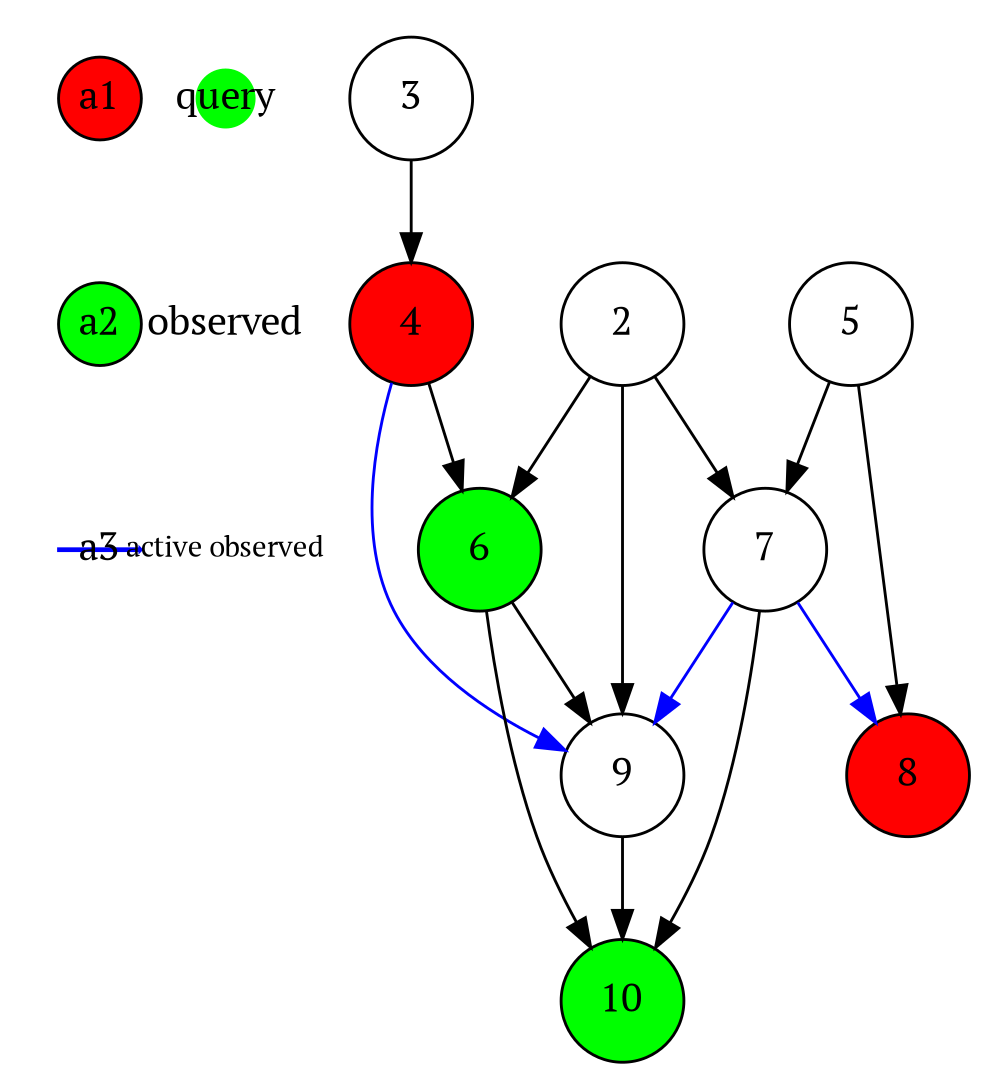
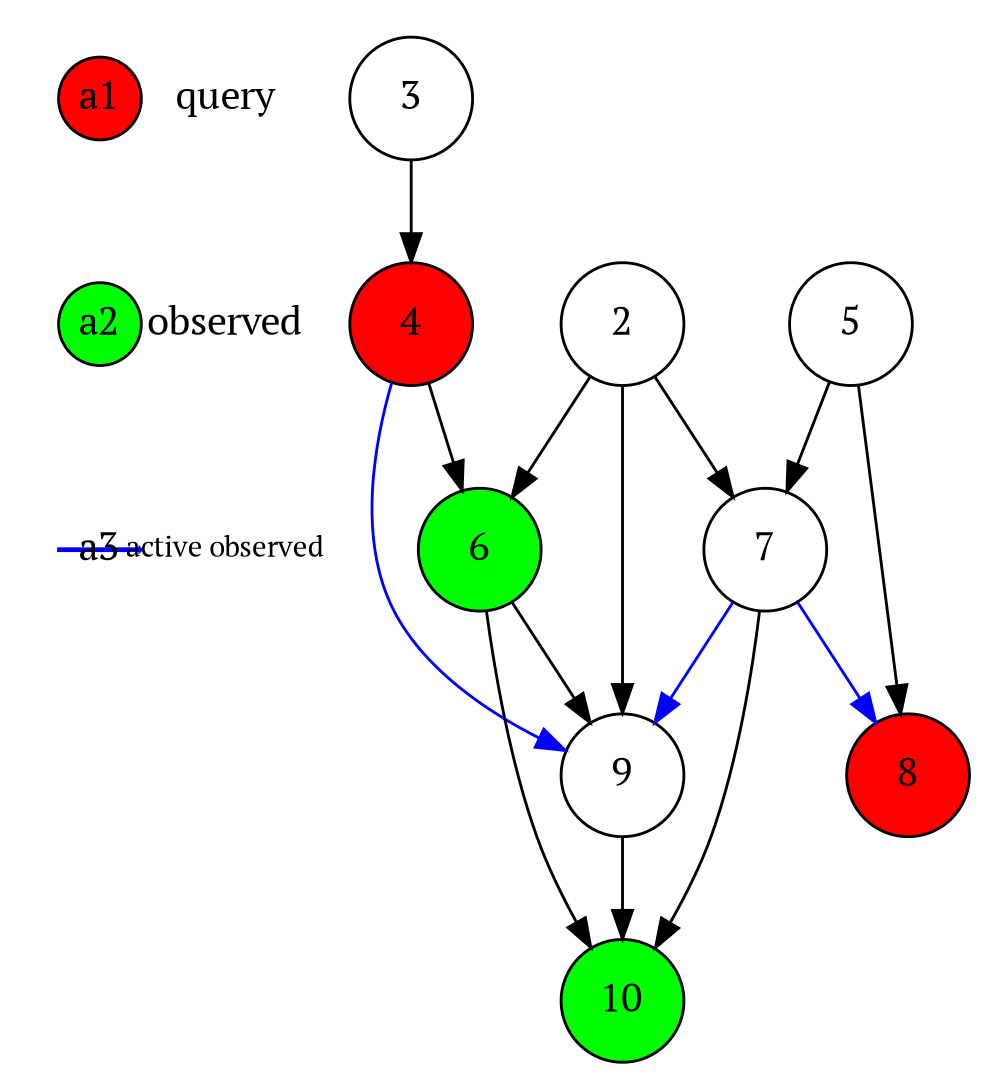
  digraph {
    fontname="PT Serif"
    node [fixedsize=true fontname="PT Serif" shape=circle style=filled]
    edge [fontname="PT Serif"]
    n1 [color=white label=observed width=0.3]
    a2 [fillcolor=green width=0.4]
-   n3 [color=white label=query width=0.3 fillcolor=green]
+   n3 [color=white label=query width=0.3]
    a1 [fillcolor=red width=0.4]
    n5 [color=white fontsize=10 label="active observed" width=0.3]
    a3 [color=blue height=0.0 shape=rarrow width=0.4 style=""]
    4 [fillcolor=red width=0.6]
    6 [fillcolor=green width=0.6]
    9 [width=0.6 style=""]
    10 [fillcolor=green width=0.6]
    8 [fillcolor=red width=0.6]
    2 [width=0.6 style=""]
    7 [width=0.6 style=""]
    3 [width=0.6 style=""]
    5 [width=0.6 style=""]
    subgraph cluster_1 {
      style=invis
      n1
      a2
    }
    subgraph cluster_2 {
      style=invis
      n3
      a1
    }
    subgraph cluster_3 {
      style=invis
      n5
      a3
    }
    a2 -> n1 [constraint=false style=invis]
    a2 -> a3 [style=invis]
    a1 -> a2 [style=invis]
    a1 -> n3 [constraint=false style=invis]
    a3 -> n5 [constraint=false style=invis]
    4 -> 6
    4 -> 9 [color=blue]
    6 -> 9
    6 -> 10
    9 -> 10
    2 -> 6
    2 -> 9
    2 -> 7
    7 -> 9 [color=blue]
    7 -> 10
    7 -> 8 [color=blue]
    3 -> 4
    5 -> 8
    5 -> 7
  }
